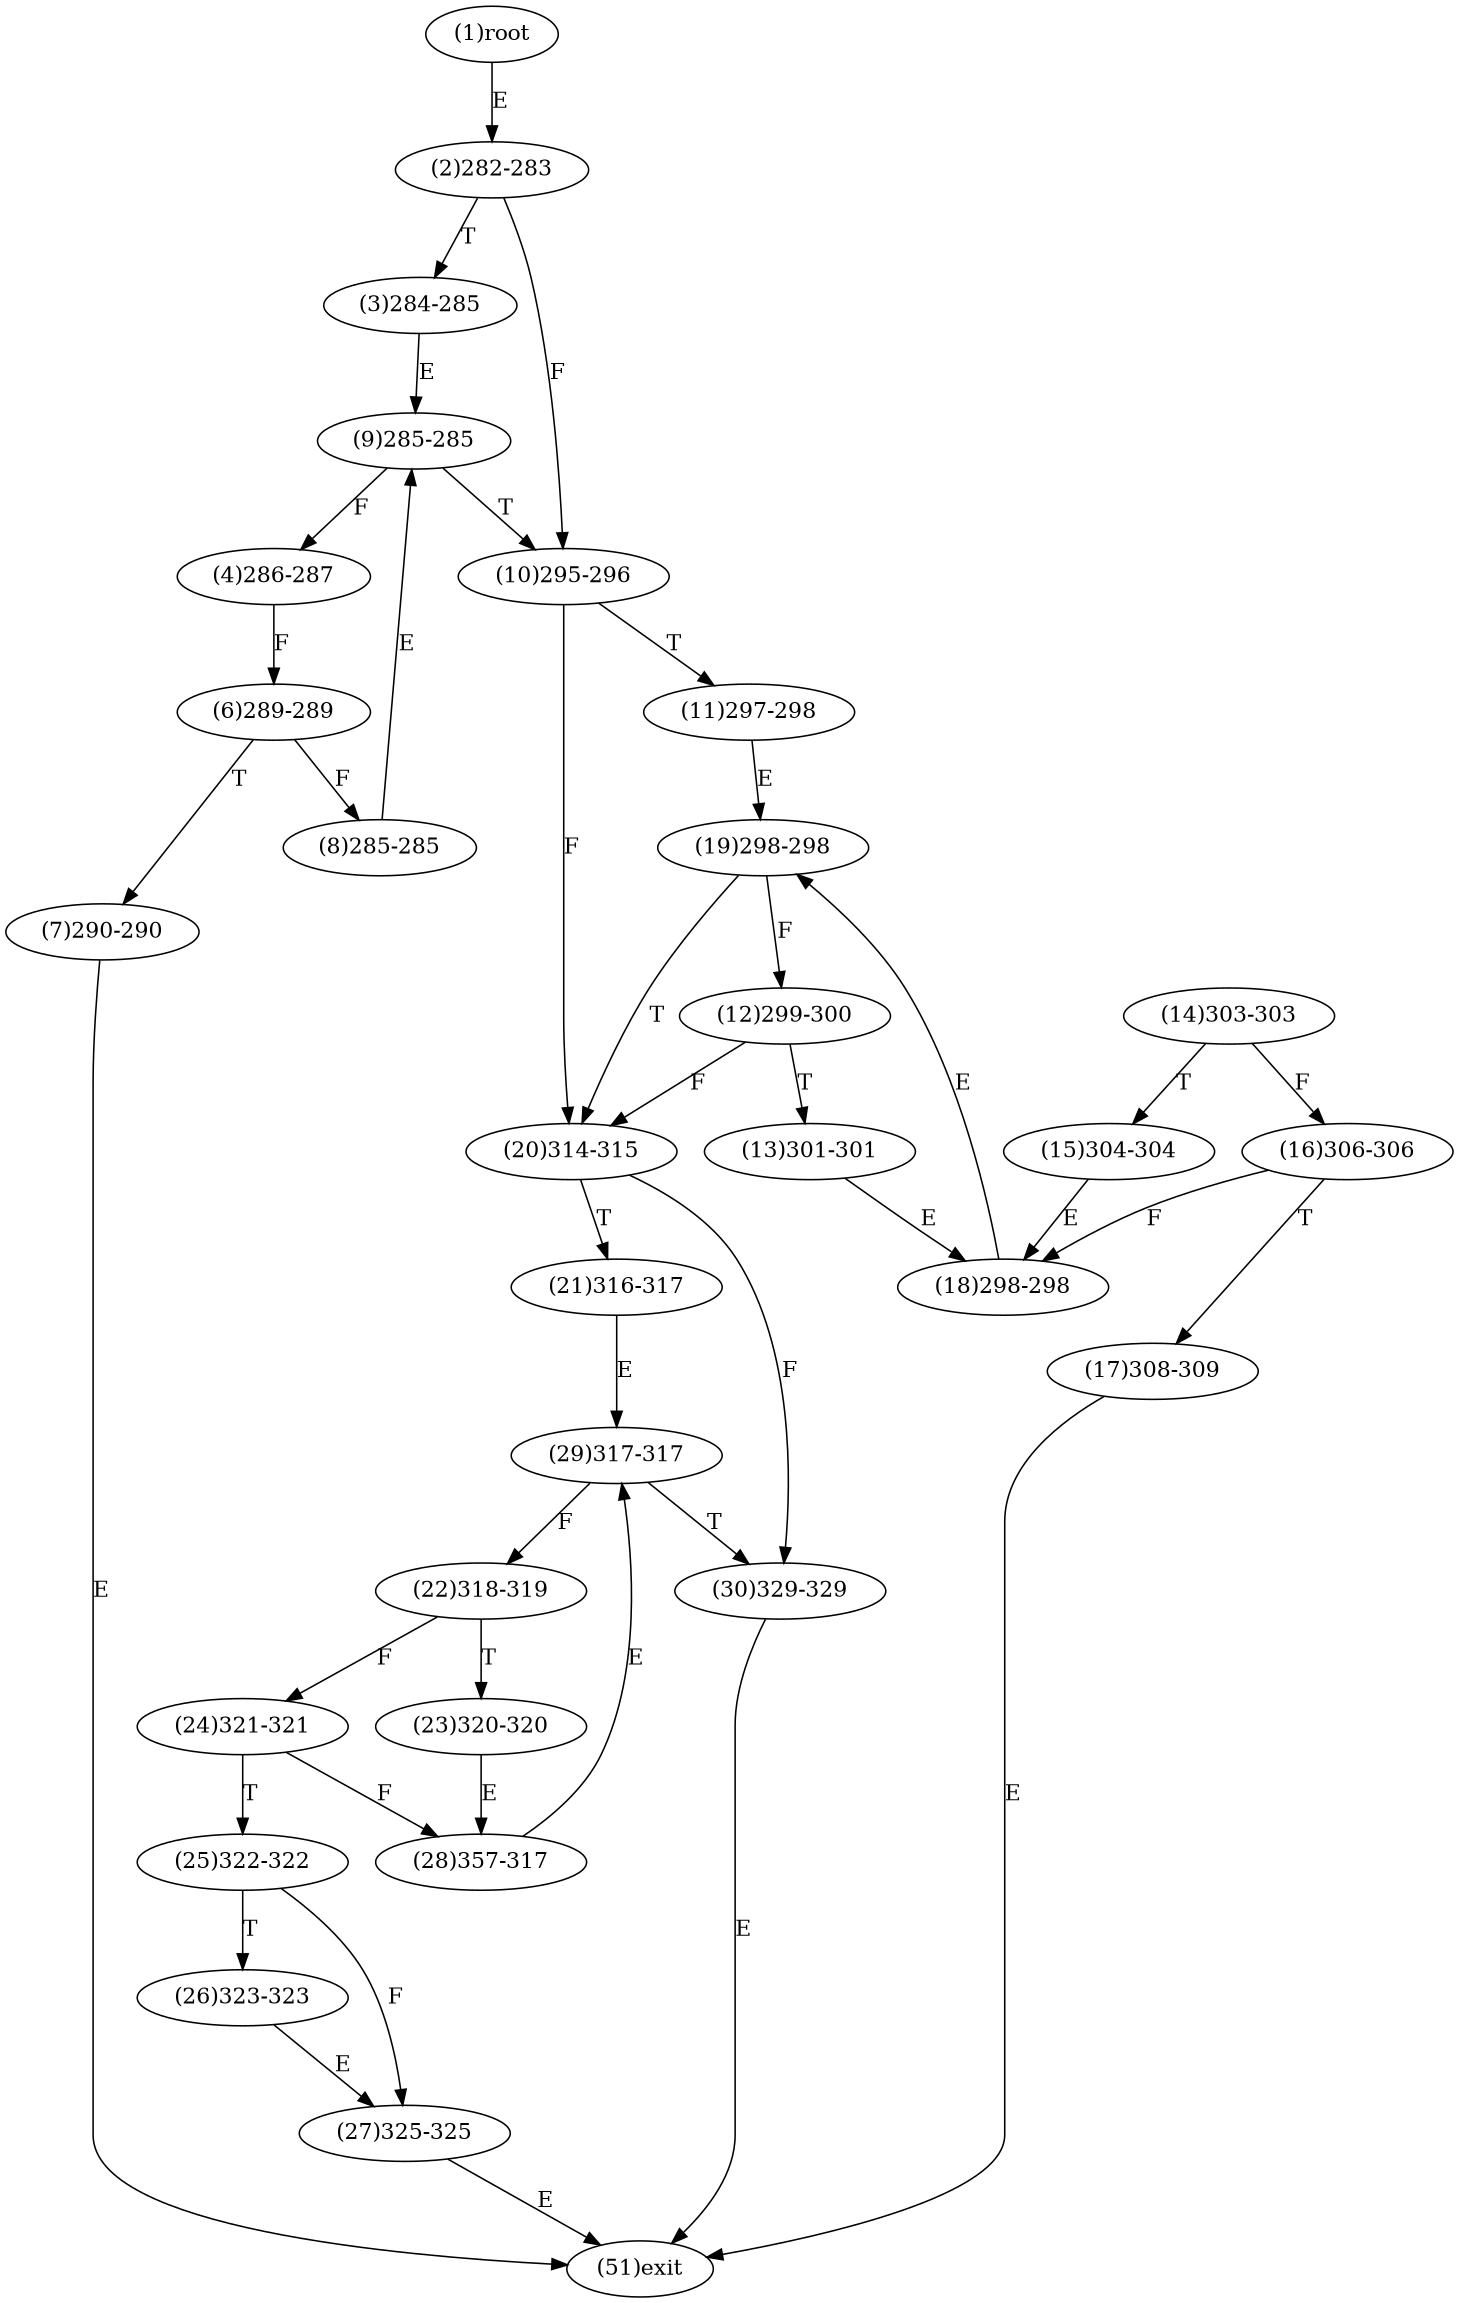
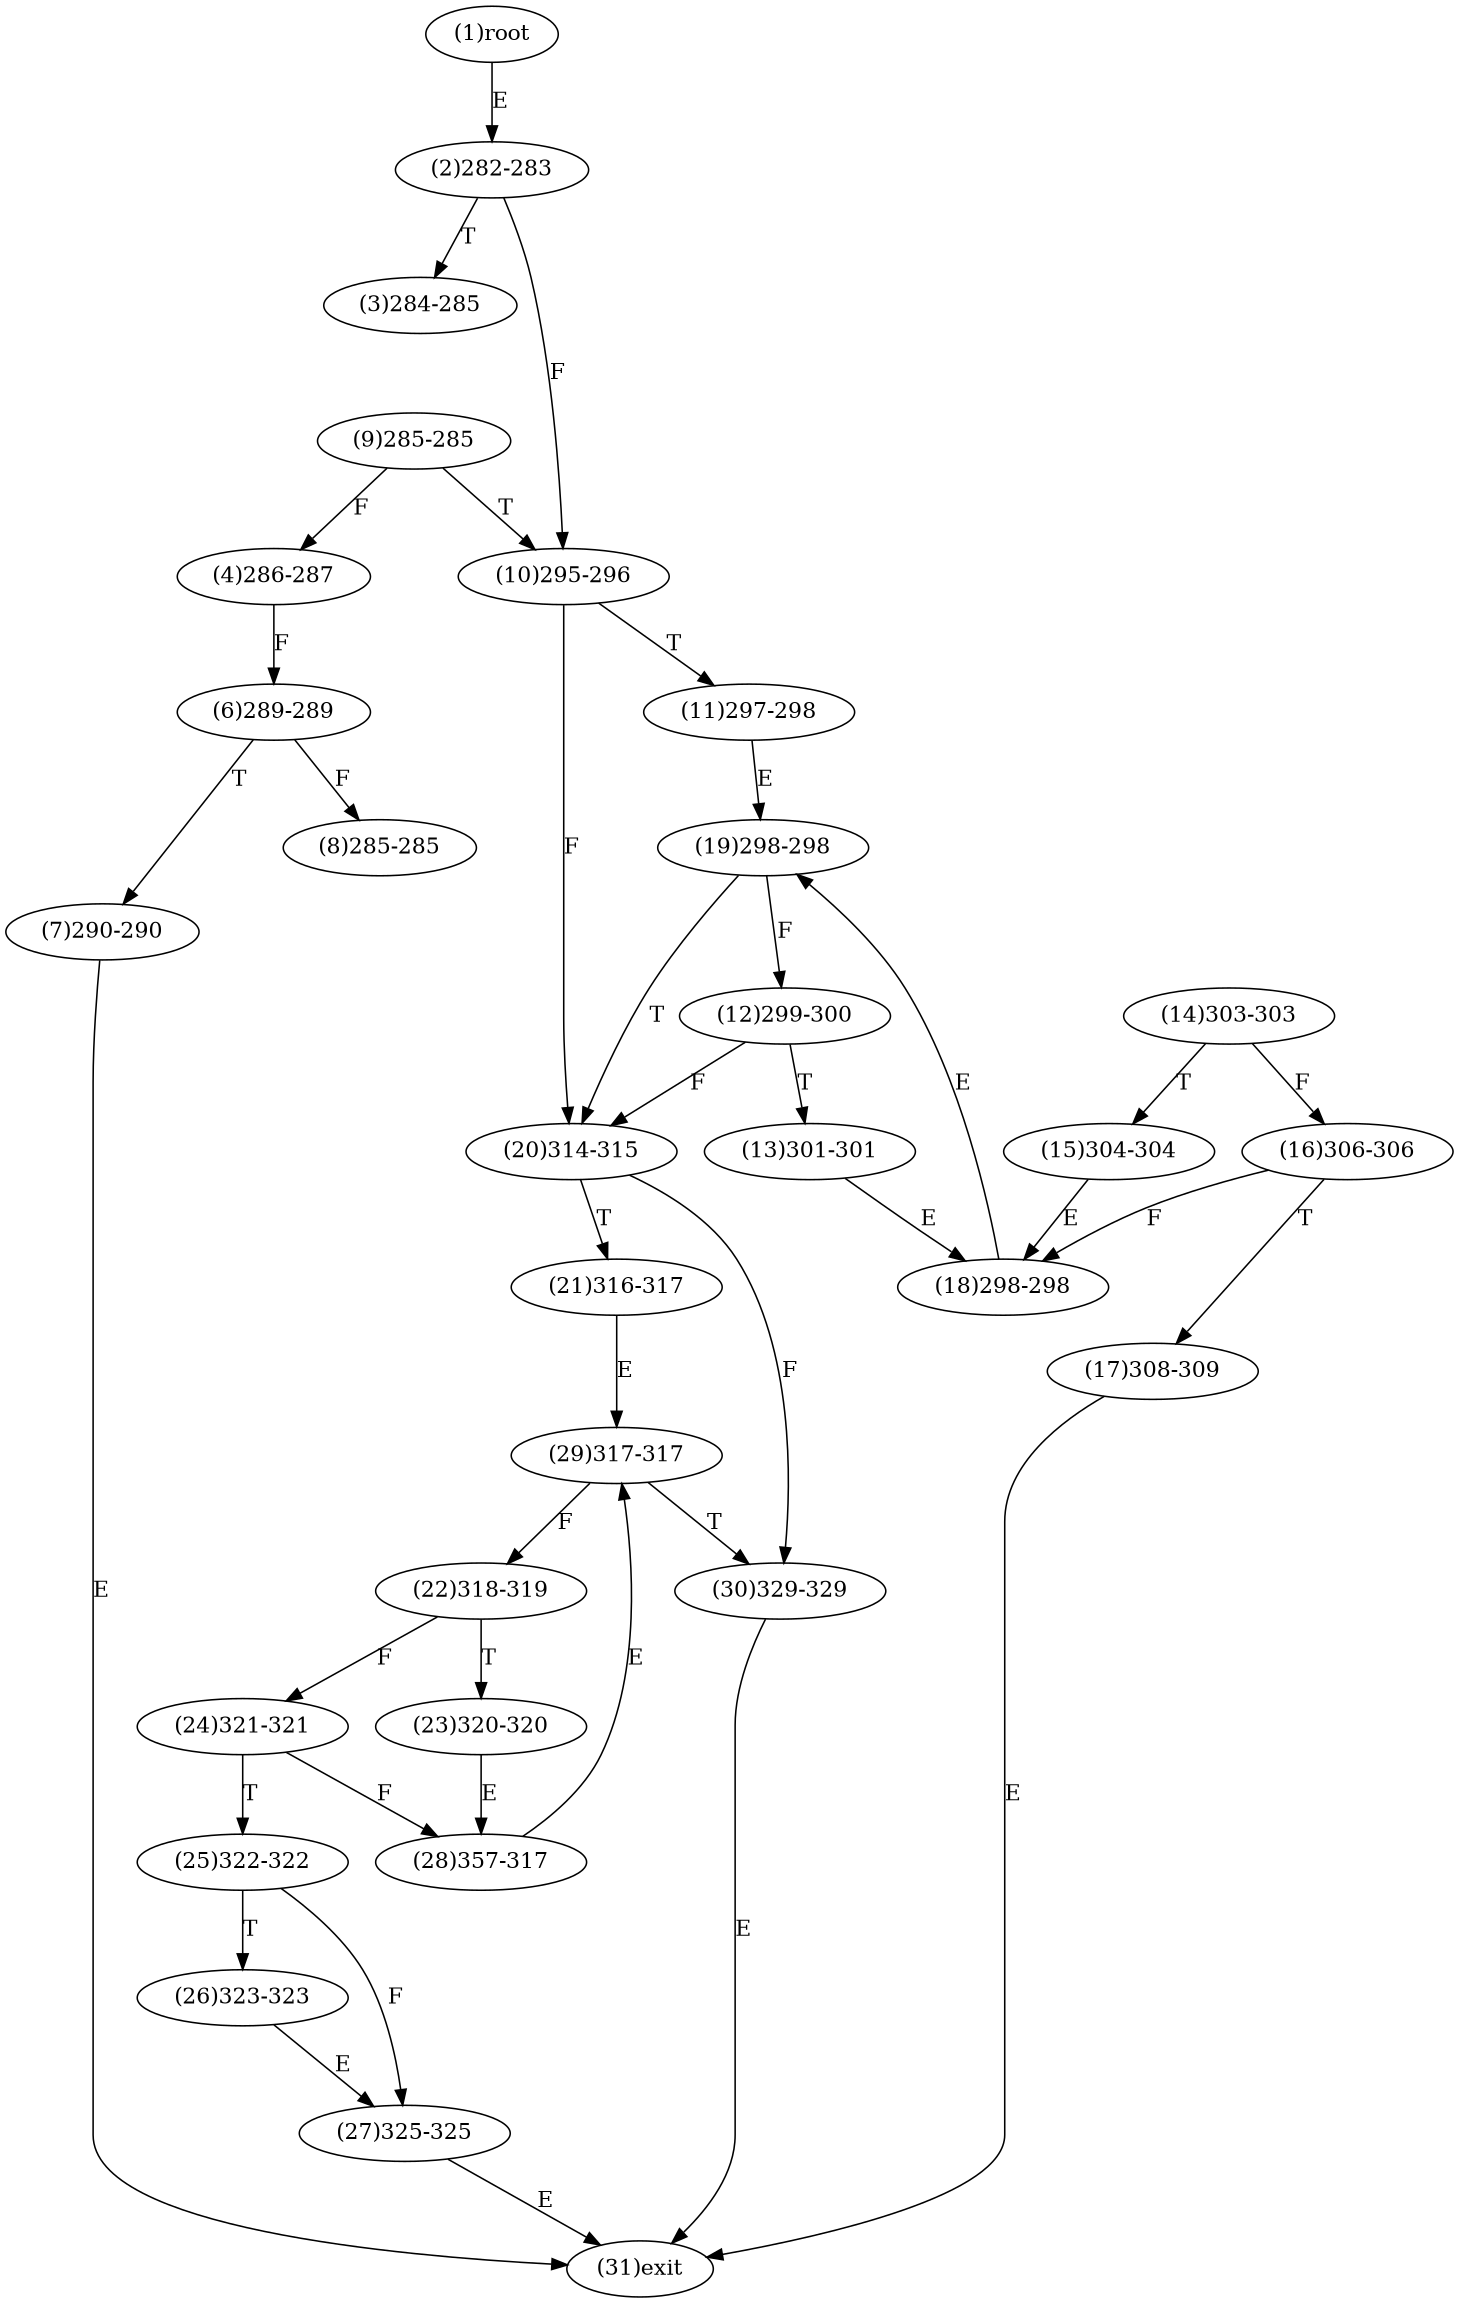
  digraph {
    n1 [label="(1)root"]
    n2 [label="(2)282-283"]
    n3 [label="(3)284-285"]
    n4 [label="(10)295-296"]
    n5 [label="(9)285-285"]
    n6 [label="(11)297-298"]
    n7 [label="(20)314-315"]
    n8 [label="(4)286-287"]
    n9 [label="(6)289-289"]
    n10 [label="(8)285-285"]
    n11 [label="(7)290-290"]
-   n12 [label="(51)exit"]
+   n12 [label="(31)exit"]
    n13 [label="(19)298-298"]
    n14 [label="(21)316-317"]
    n15 [label="(30)329-329"]
    n16 [label="(12)299-300"]
    n17 [label="(13)301-301"]
    n18 [label="(18)298-298"]
    n19 [label="(14)303-303"]
    n20 [label="(15)304-304"]
    n21 [label="(16)306-306"]
    n22 [label="(17)308-309"]
    n23 [label="(29)317-317"]
    n24 [label="(22)318-319"]
    n25 [label="(23)320-320"]
    n26 [label="(28)357-317"]
    n27 [label="(24)321-321"]
    n28 [label="(25)322-322"]
    n29 [label="(27)325-325"]
    n30 [label="(26)323-323"]
    n1 -> n2 [label=E]
    n2 -> n3 [label=T]
    n2 -> n4 [label=F]
-   n3 -> n5 [label=E]
    n4 -> n6 [label=T]
    n4 -> n7 [label=F]
    n5 -> n4 [label=T]
    n5 -> n8 [label=F]
    n6 -> n13 [label=E]
    n7 -> n14 [label=T]
    n7 -> n15 [label=F]
    n8 -> n9 [label=F]
    n9 -> n10 [label=F]
    n9 -> n11 [label=T]
-   n10 -> n5 [label=E]
    n11 -> n12 [label=E]
    n13 -> n7 [label=T]
    n13 -> n16 [label=F]
    n14 -> n23 [label=E]
    n15 -> n12 [label=E]
    n16 -> n7 [label=F]
    n16 -> n17 [label=T]
    n17 -> n18 [label=E]
    n18 -> n13 [label=E]
    n19 -> n20 [label=T]
    n19 -> n21 [label=F]
    n20 -> n18 [label=E]
    n21 -> n18 [label=F]
    n21 -> n22 [label=T]
    n22 -> n12 [label=E]
    n23 -> n15 [label=T]
    n23 -> n24 [label=F]
    n24 -> n25 [label=T]
    n24 -> n27 [label=F]
    n25 -> n26 [label=E]
    n26 -> n23 [label=E]
    n27 -> n26 [label=F]
    n27 -> n28 [label=T]
    n28 -> n29 [label=F]
    n28 -> n30 [label=T]
    n29 -> n12 [label=E]
    n30 -> n29 [label=E]
  }
